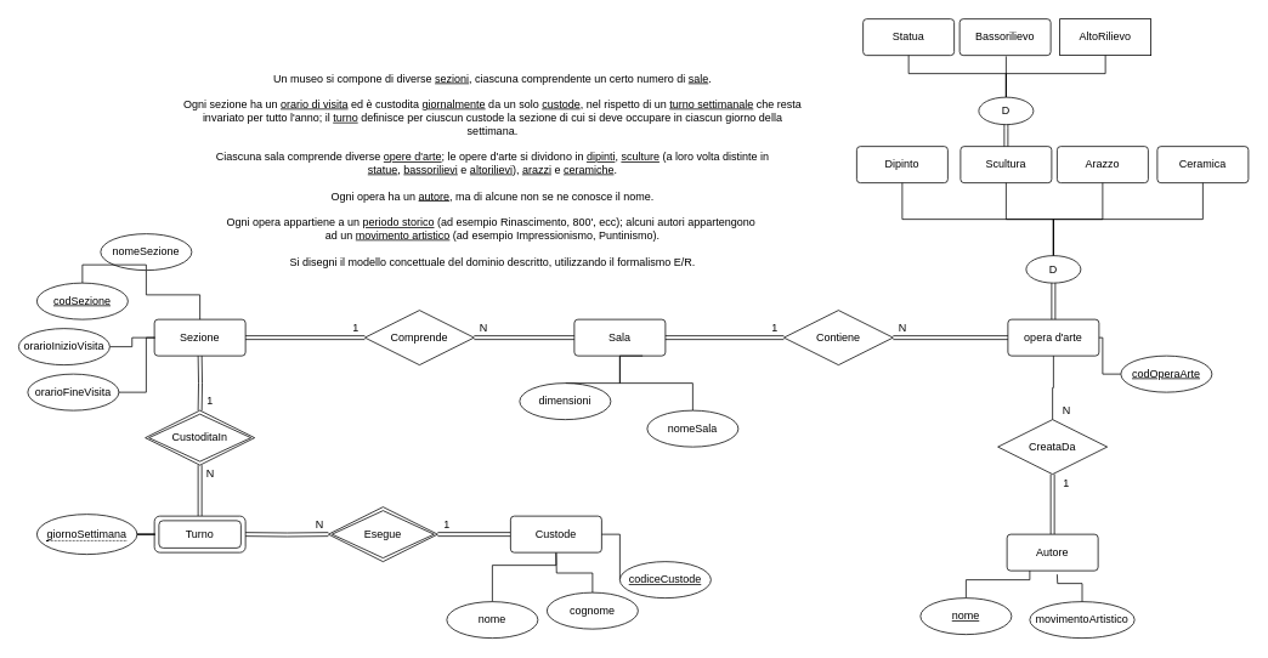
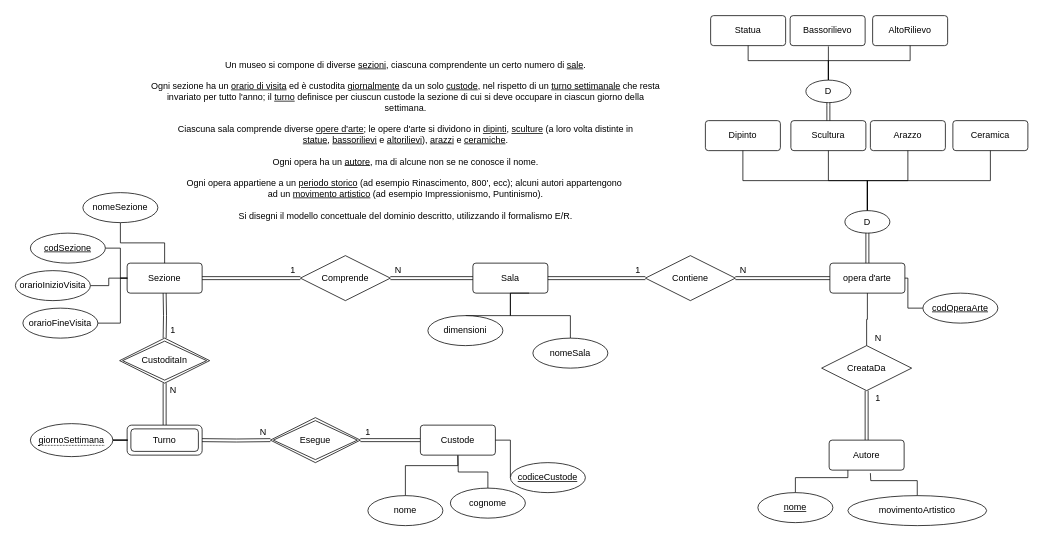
  <mxCell id="0" />
  <mxCell id="1" parent="0" />
  <mxCell id="2" value="Un museo si compone di diverse &lt;u&gt;sezioni&lt;/u&gt;, ciascuna comprendente un certo numero di &lt;u&gt;sale&lt;/u&gt;.&lt;br&gt;&lt;br&gt;Ogni sezione ha un &lt;u&gt;orario di visita&lt;/u&gt; ed è custodita &lt;u&gt;giornalmente&lt;/u&gt; da un solo &lt;u&gt;custode&lt;/u&gt;, nel rispetto di un &lt;u&gt;turno settimanale&lt;/u&gt; che resta&lt;br&gt;invariato per tutto l'anno; il &lt;u&gt;turno&lt;/u&gt; definisce per ciuscun custode la sezione di cui si deve occupare in ciascun giorno della&lt;br&gt;settimana.&lt;br&gt;&lt;br&gt;Ciascuna sala comprende diverse &lt;u&gt;opere d'arte&lt;/u&gt;; le opere d'arte si dividono in &lt;u&gt;dipinti&lt;/u&gt;, &lt;u&gt;sculture&lt;/u&gt; (a loro volta distinte in&lt;br&gt;&lt;u&gt;statue&lt;/u&gt;, &lt;u&gt;bassorilievi&lt;/u&gt; e &lt;u&gt;altorilievi&lt;/u&gt;), &lt;u&gt;arazzi&lt;/u&gt; e &lt;u&gt;ceramiche&lt;/u&gt;.&lt;br&gt;&lt;br&gt;Ogni opera ha un &lt;u&gt;autore&lt;/u&gt;, ma di alcune non se ne conosce il nome.&lt;br&gt;&lt;br&gt;Ogni opera appartiene a un &lt;u&gt;periodo storico&lt;/u&gt; (ad esempio Rinascimento, 800', ecc); alcuni autori appartengono&amp;nbsp;&lt;br&gt;ad un &lt;u&gt;movimento artistico&lt;/u&gt; (ad esempio Impressionismo, Puntinismo).&lt;br&gt;&lt;br&gt;Si disegni il modello concettuale del dominio descritto, utilizzando il formalismo E/R." style="text;html=1;align=center;verticalAlign=middle;resizable=0;points=[];autosize=1;" vertex="1" parent="1"><mxGeometry x="195" y="76" width="690" height="220" as="geometry" /></mxCell>
  <mxCell id="3" value="" style="group" vertex="1" connectable="0" parent="1"><mxGeometry x="940" y="20" width="430" height="370" as="geometry" /></mxCell>
  <mxCell id="4" value="opera d'arte" style="rounded=1;arcSize=10;whiteSpace=wrap;html=1;align=center;" vertex="1" parent="3"><mxGeometry x="166" y="330" width="100" height="40" as="geometry" /></mxCell>
  <mxCell id="5" value="Dipinto" style="rounded=1;arcSize=10;whiteSpace=wrap;html=1;align=center;" vertex="1" parent="3"><mxGeometry y="140" width="100" height="40" as="geometry" /></mxCell>
  <mxCell id="6" value="Scultura" style="rounded=1;arcSize=10;whiteSpace=wrap;html=1;align=center;" vertex="1" parent="3"><mxGeometry x="114" y="140" width="100" height="40" as="geometry" /></mxCell>
  <mxCell id="7" value="Arazzo" style="rounded=1;arcSize=10;whiteSpace=wrap;html=1;align=center;" vertex="1" parent="3"><mxGeometry x="220" y="140" width="100" height="40" as="geometry" /></mxCell>
  <mxCell id="8" value="Ceramica" style="rounded=1;arcSize=10;whiteSpace=wrap;html=1;align=center;" vertex="1" parent="3"><mxGeometry x="330" y="140" width="100" height="40" as="geometry" /></mxCell>
  <mxCell id="9" value="Statua" style="rounded=1;arcSize=10;whiteSpace=wrap;html=1;align=center;" vertex="1" parent="3"><mxGeometry x="7" width="100" height="40" as="geometry" /></mxCell>
  <mxCell id="10" value="Bassorilievo" style="rounded=1;arcSize=10;whiteSpace=wrap;html=1;align=center;" vertex="1" parent="3"><mxGeometry x="113" width="100" height="40" as="geometry" /></mxCell>
- <mxCell id="11" value="AltoRilievo" style="arcSize=10;whiteSpace=wrap;html=1;align=center;rounded=0;" vertex="1" parent="3"><mxGeometry x="223" width="100" height="40" as="geometry" /></mxCell>
+ <mxCell id="11" value="AltoRilievo" style="rounded=1;arcSize=10;whiteSpace=wrap;html=1;align=center;" vertex="1" parent="3"><mxGeometry x="223" width="100" height="40" as="geometry" /></mxCell>
  <mxCell id="12" style="edgeStyle=orthogonalEdgeStyle;rounded=0;orthogonalLoop=1;jettySize=auto;html=1;endArrow=none;endFill=0;" edge="1" parent="3" source="16" target="6"><mxGeometry relative="1" as="geometry" /></mxCell>
  <mxCell id="13" style="edgeStyle=orthogonalEdgeStyle;rounded=0;orthogonalLoop=1;jettySize=auto;html=1;endArrow=none;endFill=0;" edge="1" parent="3" source="16" target="7"><mxGeometry relative="1" as="geometry" /></mxCell>
  <mxCell id="14" style="edgeStyle=orthogonalEdgeStyle;rounded=0;orthogonalLoop=1;jettySize=auto;html=1;endArrow=none;endFill=0;exitX=0.5;exitY=0;exitDx=0;exitDy=0;" edge="1" parent="3" source="16" target="5"><mxGeometry relative="1" as="geometry" /></mxCell>
  <mxCell id="15" style="edgeStyle=orthogonalEdgeStyle;rounded=0;orthogonalLoop=1;jettySize=auto;html=1;entryX=0.5;entryY=1;entryDx=0;entryDy=0;endArrow=none;endFill=0;" edge="1" parent="3" source="16" target="8"><mxGeometry relative="1" as="geometry"><Array as="points"><mxPoint x="216" y="220" /><mxPoint x="380" y="220" /></Array></mxGeometry></mxCell>
  <mxCell id="16" value="D" style="ellipse;whiteSpace=wrap;html=1;align=center;" vertex="1" parent="3"><mxGeometry x="186" y="260" width="60" height="30" as="geometry" /></mxCell>
  <mxCell id="17" style="edgeStyle=orthogonalEdgeStyle;rounded=0;orthogonalLoop=1;jettySize=auto;html=1;endArrow=none;endFill=0;shape=link;" edge="1" parent="3" source="4" target="16"><mxGeometry relative="1" as="geometry" /></mxCell>
  <mxCell id="18" style="edgeStyle=orthogonalEdgeStyle;shape=link;rounded=0;orthogonalLoop=1;jettySize=auto;html=1;endArrow=none;endFill=0;" edge="1" parent="3" source="22" target="6"><mxGeometry relative="1" as="geometry" /></mxCell>
  <mxCell id="19" style="edgeStyle=orthogonalEdgeStyle;rounded=0;orthogonalLoop=1;jettySize=auto;html=1;endArrow=none;endFill=0;" edge="1" parent="3" source="22" target="9"><mxGeometry relative="1" as="geometry"><Array as="points"><mxPoint x="164" y="60" /><mxPoint x="57" y="60" /></Array></mxGeometry></mxCell>
  <mxCell id="20" style="edgeStyle=orthogonalEdgeStyle;rounded=0;orthogonalLoop=1;jettySize=auto;html=1;endArrow=none;endFill=0;" edge="1" parent="3" source="22"><mxGeometry relative="1" as="geometry"><mxPoint x="164" y="41" as="targetPoint" /><Array as="points"><mxPoint x="164" y="41" /></Array></mxGeometry></mxCell>
  <mxCell id="21" style="edgeStyle=orthogonalEdgeStyle;rounded=0;orthogonalLoop=1;jettySize=auto;html=1;entryX=0.5;entryY=1;entryDx=0;entryDy=0;endArrow=none;endFill=0;" edge="1" parent="3" source="22" target="11"><mxGeometry relative="1" as="geometry"><Array as="points"><mxPoint x="164" y="60" /><mxPoint x="273" y="60" /></Array></mxGeometry></mxCell>
  <mxCell id="22" value="D" style="ellipse;whiteSpace=wrap;html=1;align=center;" vertex="1" parent="3"><mxGeometry x="134" y="86" width="60" height="30" as="geometry" /></mxCell>
  <mxCell id="23" value="N" style="text;html=1;align=center;verticalAlign=middle;resizable=0;points=[];autosize=1;" vertex="1" parent="3"><mxGeometry x="40" y="330" width="20" height="20" as="geometry" /></mxCell>
  <mxCell id="24" value="Sezione" style="rounded=1;arcSize=10;whiteSpace=wrap;html=1;align=center;" vertex="1" parent="1"><mxGeometry x="169" y="350" width="100" height="40" as="geometry" /></mxCell>
  <mxCell id="25" style="edgeStyle=orthogonalEdgeStyle;rounded=0;orthogonalLoop=1;jettySize=auto;html=1;endArrow=none;endFill=0;" edge="1" parent="1" source="26" target="36"><mxGeometry relative="1" as="geometry" /></mxCell>
  <mxCell id="26" value="Sala" style="rounded=1;arcSize=10;whiteSpace=wrap;html=1;align=center;" vertex="1" parent="1"><mxGeometry x="630" y="350" width="100" height="40" as="geometry" /></mxCell>
  <mxCell id="27" style="edgeStyle=orthogonalEdgeStyle;rounded=0;orthogonalLoop=1;jettySize=auto;html=1;entryX=0;entryY=0.5;entryDx=0;entryDy=0;endArrow=none;endFill=0;shape=link;" edge="1" parent="1" source="29" target="26"><mxGeometry relative="1" as="geometry" /></mxCell>
  <mxCell id="28" style="edgeStyle=orthogonalEdgeStyle;rounded=0;orthogonalLoop=1;jettySize=auto;html=1;entryX=1;entryY=0.5;entryDx=0;entryDy=0;endArrow=none;endFill=0;shape=link;" edge="1" parent="1" source="29" target="24"><mxGeometry relative="1" as="geometry" /></mxCell>
  <mxCell id="29" value="Comprende" style="shape=rhombus;perimeter=rhombusPerimeter;whiteSpace=wrap;html=1;align=center;" vertex="1" parent="1"><mxGeometry x="400" y="340" width="120" height="60" as="geometry" /></mxCell>
  <mxCell id="30" value="N" style="text;html=1;align=center;verticalAlign=middle;resizable=0;points=[];autosize=1;" vertex="1" parent="1"><mxGeometry x="520" y="350" width="20" height="20" as="geometry" /></mxCell>
  <mxCell id="31" value="1" style="text;html=1;align=center;verticalAlign=middle;resizable=0;points=[];autosize=1;" vertex="1" parent="1"><mxGeometry x="380" y="350" width="20" height="20" as="geometry" /></mxCell>
  <mxCell id="32" style="edgeStyle=orthogonalEdgeStyle;rounded=0;orthogonalLoop=1;jettySize=auto;html=1;endArrow=none;endFill=0;" edge="1" parent="1" source="33" target="24"><mxGeometry relative="1" as="geometry" /></mxCell>
  <mxCell id="33" value="nomeSezione" style="ellipse;whiteSpace=wrap;html=1;align=center;" vertex="1" parent="1"><mxGeometry x="110" y="256" width="100" height="40" as="geometry" /></mxCell>
- <mxCell id="34" style="edgeStyle=orthogonalEdgeStyle;rounded=0;orthogonalLoop=1;jettySize=auto;html=1;endArrow=none;endFill=0;" edge="1" parent="1" source="35" target="33"><mxGeometry relative="1" as="geometry" /></mxCell>
+ <mxCell id="34" style="edgeStyle=orthogonalEdgeStyle;rounded=0;orthogonalLoop=1;jettySize=auto;html=1;endArrow=none;endFill=0;" edge="1" parent="1" source="35" target="24"><mxGeometry relative="1" as="geometry" /></mxCell>
  <mxCell id="35" value="codSezione" style="ellipse;whiteSpace=wrap;html=1;align=center;fontStyle=4;" vertex="1" parent="1"><mxGeometry x="40" y="310" width="100" height="40" as="geometry" /></mxCell>
  <mxCell id="36" value="nomeSala" style="ellipse;whiteSpace=wrap;html=1;align=center;" vertex="1" parent="1"><mxGeometry x="710" y="450" width="100" height="40" as="geometry" /></mxCell>
  <mxCell id="37" style="edgeStyle=orthogonalEdgeStyle;rounded=0;orthogonalLoop=1;jettySize=auto;html=1;endArrow=none;endFill=0;entryX=0.75;entryY=1;entryDx=0;entryDy=0;" edge="1" parent="1" source="38" target="26"><mxGeometry relative="1" as="geometry"><mxPoint x="700" y="400" as="targetPoint" /><Array as="points"><mxPoint x="680" y="420" /><mxPoint x="680" y="390" /></Array></mxGeometry></mxCell>
  <mxCell id="38" value="dimensioni" style="ellipse;whiteSpace=wrap;html=1;align=center;" vertex="1" parent="1"><mxGeometry x="570" y="420" width="100" height="40" as="geometry" /></mxCell>
  <mxCell id="39" style="edgeStyle=orthogonalEdgeStyle;rounded=0;orthogonalLoop=1;jettySize=auto;html=1;endArrow=none;endFill=0;shape=link;" edge="1" parent="1" target="24"><mxGeometry relative="1" as="geometry"><mxPoint x="219" y="450" as="sourcePoint" /></mxGeometry></mxCell>
  <mxCell id="40" style="edgeStyle=orthogonalEdgeStyle;rounded=0;orthogonalLoop=1;jettySize=auto;html=1;endArrow=none;endFill=0;shape=link;entryX=0.5;entryY=0;entryDx=0;entryDy=0;" edge="1" parent="1"><mxGeometry relative="1" as="geometry"><mxPoint x="219" y="510" as="sourcePoint" /><mxPoint x="219" y="566" as="targetPoint" /></mxGeometry></mxCell>
  <mxCell id="41" value="N" style="text;html=1;align=center;verticalAlign=middle;resizable=0;points=[];autosize=1;" vertex="1" parent="1"><mxGeometry x="220" y="510" width="20" height="20" as="geometry" /></mxCell>
  <mxCell id="42" value="1" style="text;html=1;align=center;verticalAlign=middle;resizable=0;points=[];autosize=1;" vertex="1" parent="1"><mxGeometry x="220" y="430" width="20" height="20" as="geometry" /></mxCell>
  <mxCell id="43" value="CustoditaIn" style="shape=rhombus;double=1;perimeter=rhombusPerimeter;whiteSpace=wrap;html=1;align=center;" vertex="1" parent="1"><mxGeometry x="159" y="450" width="120" height="60" as="geometry" /></mxCell>
  <mxCell id="44" style="edgeStyle=orthogonalEdgeStyle;rounded=0;orthogonalLoop=1;jettySize=auto;html=1;endArrow=none;endFill=0;" edge="1" parent="1" target="46"><mxGeometry relative="1" as="geometry"><mxPoint x="610" y="606" as="sourcePoint" /><mxPoint x="566.355" y="645.858" as="targetPoint" /><Array as="points"><mxPoint x="610" y="620" /><mxPoint x="540" y="620" /></Array></mxGeometry></mxCell>
  <mxCell id="45" style="edgeStyle=orthogonalEdgeStyle;rounded=0;orthogonalLoop=1;jettySize=auto;html=1;endArrow=none;endFill=0;" edge="1" parent="1" target="47"><mxGeometry relative="1" as="geometry"><mxPoint x="610" y="606" as="sourcePoint" /></mxGeometry></mxCell>
  <mxCell id="46" value="nome" style="ellipse;whiteSpace=wrap;html=1;align=center;" vertex="1" parent="1"><mxGeometry x="490" y="660" width="100" height="40" as="geometry" /></mxCell>
  <mxCell id="47" value="cognome" style="ellipse;whiteSpace=wrap;html=1;align=center;" vertex="1" parent="1"><mxGeometry x="600" y="650" width="100" height="40" as="geometry" /></mxCell>
  <mxCell id="48" value="Turno" style="shape=ext;margin=3;double=1;whiteSpace=wrap;html=1;align=center;rounded=1;" vertex="1" parent="1"><mxGeometry x="169" y="566" width="100" height="40" as="geometry" /></mxCell>
  <mxCell id="49" style="edgeStyle=orthogonalEdgeStyle;rounded=0;orthogonalLoop=1;jettySize=auto;html=1;endArrow=none;endFill=0;shape=link;" edge="1" parent="1" target="48"><mxGeometry relative="1" as="geometry"><mxPoint x="360" y="586" as="sourcePoint" /></mxGeometry></mxCell>
  <mxCell id="50" style="edgeStyle=orthogonalEdgeStyle;rounded=0;orthogonalLoop=1;jettySize=auto;html=1;endArrow=none;endFill=0;shape=link;" edge="1" parent="1"><mxGeometry relative="1" as="geometry"><mxPoint x="480" y="586" as="sourcePoint" /><mxPoint x="560" y="586" as="targetPoint" /></mxGeometry></mxCell>
  <mxCell id="51" value="N" style="text;html=1;align=center;verticalAlign=middle;resizable=0;points=[];autosize=1;" vertex="1" parent="1"><mxGeometry x="340" y="566" width="20" height="20" as="geometry" /></mxCell>
  <mxCell id="52" value="1" style="text;html=1;align=center;verticalAlign=middle;resizable=0;points=[];autosize=1;" vertex="1" parent="1"><mxGeometry x="480" y="566" width="20" height="20" as="geometry" /></mxCell>
  <mxCell id="53" value="Custode" style="rounded=1;arcSize=10;whiteSpace=wrap;html=1;align=center;" vertex="1" parent="1"><mxGeometry x="560" y="566" width="100" height="40" as="geometry" /></mxCell>
  <mxCell id="54" style="edgeStyle=orthogonalEdgeStyle;rounded=0;orthogonalLoop=1;jettySize=auto;html=1;entryX=1;entryY=0.5;entryDx=0;entryDy=0;endArrow=none;endFill=0;" edge="1" parent="1" source="55" target="53"><mxGeometry relative="1" as="geometry"><Array as="points"><mxPoint x="680" y="586" /></Array></mxGeometry></mxCell>
  <mxCell id="55" value="codiceCustode" style="ellipse;whiteSpace=wrap;html=1;align=center;fontStyle=4;" vertex="1" parent="1"><mxGeometry x="680" y="616" width="100" height="40" as="geometry" /></mxCell>
  <mxCell id="56" value="Esegue" style="shape=rhombus;double=1;perimeter=rhombusPerimeter;whiteSpace=wrap;html=1;align=center;" vertex="1" parent="1"><mxGeometry x="360" y="556" width="120" height="60" as="geometry" /></mxCell>
  <mxCell id="57" style="edgeStyle=orthogonalEdgeStyle;rounded=0;orthogonalLoop=1;jettySize=auto;html=1;entryX=0;entryY=0.5;entryDx=0;entryDy=0;endArrow=none;endFill=0;" edge="1" parent="1" source="58" target="24"><mxGeometry relative="1" as="geometry" /></mxCell>
  <mxCell id="58" value="orarioInizioVisita" style="ellipse;whiteSpace=wrap;html=1;align=center;" vertex="1" parent="1"><mxGeometry x="20" y="360" width="100" height="40" as="geometry" /></mxCell>
  <mxCell id="59" style="edgeStyle=orthogonalEdgeStyle;rounded=0;orthogonalLoop=1;jettySize=auto;html=1;endArrow=none;endFill=0;" edge="1" parent="1" source="60"><mxGeometry relative="1" as="geometry"><mxPoint x="170" y="370" as="targetPoint" /><Array as="points"><mxPoint x="160" y="430" /><mxPoint x="160" y="370" /></Array></mxGeometry></mxCell>
  <mxCell id="60" value="orarioFineVisita" style="ellipse;whiteSpace=wrap;html=1;align=center;" vertex="1" parent="1"><mxGeometry x="30" y="410" width="100" height="40" as="geometry" /></mxCell>
  <mxCell id="61" style="edgeStyle=orthogonalEdgeStyle;rounded=0;orthogonalLoop=1;jettySize=auto;html=1;entryX=0;entryY=0.5;entryDx=0;entryDy=0;endArrow=none;endFill=0;" edge="1" parent="1" source="62" target="48"><mxGeometry relative="1" as="geometry" /></mxCell>
  <mxCell id="62" value="&lt;span style=&quot;border-bottom: 1px dotted&quot;&gt;giornoSettimana&lt;/span&gt;" style="ellipse;whiteSpace=wrap;html=1;align=center;" vertex="1" parent="1"><mxGeometry x="40" y="564" width="110" height="44" as="geometry" /></mxCell>
  <mxCell id="63" style="edgeStyle=orthogonalEdgeStyle;rounded=0;orthogonalLoop=1;jettySize=auto;html=1;endArrow=none;endFill=0;shape=link;" edge="1" parent="1" source="65" target="4"><mxGeometry relative="1" as="geometry" /></mxCell>
  <mxCell id="64" style="edgeStyle=orthogonalEdgeStyle;rounded=0;orthogonalLoop=1;jettySize=auto;html=1;endArrow=none;endFill=0;shape=link;" edge="1" parent="1" source="65" target="26"><mxGeometry relative="1" as="geometry" /></mxCell>
  <mxCell id="65" value="Contiene" style="shape=rhombus;perimeter=rhombusPerimeter;whiteSpace=wrap;html=1;align=center;" vertex="1" parent="1"><mxGeometry x="860" y="340" width="120" height="60" as="geometry" /></mxCell>
  <mxCell id="66" value="1" style="text;html=1;align=center;verticalAlign=middle;resizable=0;points=[];autosize=1;" vertex="1" parent="1"><mxGeometry x="840" y="350" width="20" height="20" as="geometry" /></mxCell>
  <mxCell id="67" style="edgeStyle=orthogonalEdgeStyle;rounded=0;orthogonalLoop=1;jettySize=auto;html=1;entryX=1;entryY=0.5;entryDx=0;entryDy=0;endArrow=none;endFill=0;" edge="1" parent="1" source="68" target="4"><mxGeometry relative="1" as="geometry" /></mxCell>
  <mxCell id="68" value="codOperaArte" style="ellipse;whiteSpace=wrap;html=1;align=center;fontStyle=4;" vertex="1" parent="1"><mxGeometry x="1230" y="390" width="100" height="40" as="geometry" /></mxCell>
  <mxCell id="69" style="edgeStyle=orthogonalEdgeStyle;rounded=0;orthogonalLoop=1;jettySize=auto;html=1;endArrow=none;endFill=0;" edge="1" parent="1" source="70" target="4"><mxGeometry relative="1" as="geometry" /></mxCell>
  <mxCell id="70" value="CreataDa" style="shape=rhombus;perimeter=rhombusPerimeter;whiteSpace=wrap;html=1;align=center;" vertex="1" parent="1"><mxGeometry x="1095" y="460" width="120" height="60" as="geometry" /></mxCell>
  <mxCell id="71" style="edgeStyle=orthogonalEdgeStyle;rounded=0;orthogonalLoop=1;jettySize=auto;html=1;endArrow=none;endFill=0;shape=link;" edge="1" parent="1" source="72" target="70"><mxGeometry relative="1" as="geometry" /></mxCell>
  <mxCell id="72" value="Autore" style="rounded=1;arcSize=10;whiteSpace=wrap;html=1;align=center;" vertex="1" parent="1"><mxGeometry x="1105" y="586" width="100" height="40" as="geometry" /></mxCell>
  <mxCell id="73" value="1" style="text;html=1;align=center;verticalAlign=middle;resizable=0;points=[];autosize=1;" vertex="1" parent="1"><mxGeometry x="1160" y="520" width="20" height="20" as="geometry" /></mxCell>
  <mxCell id="74" value="N" style="text;html=1;align=center;verticalAlign=middle;resizable=0;points=[];autosize=1;" vertex="1" parent="1"><mxGeometry x="1160" y="440" width="20" height="20" as="geometry" /></mxCell>
  <mxCell id="75" style="edgeStyle=orthogonalEdgeStyle;rounded=0;orthogonalLoop=1;jettySize=auto;html=1;entryX=0.25;entryY=1;entryDx=0;entryDy=0;endArrow=none;endFill=0;" edge="1" parent="1" source="76" target="72"><mxGeometry relative="1" as="geometry" /></mxCell>
  <mxCell id="76" value="&lt;u&gt;nome&lt;/u&gt;" style="ellipse;whiteSpace=wrap;html=1;align=center;" vertex="1" parent="1"><mxGeometry x="1010" y="656" width="100" height="40" as="geometry" /></mxCell>
  <mxCell id="77" style="edgeStyle=orthogonalEdgeStyle;rounded=0;orthogonalLoop=1;jettySize=auto;html=1;endArrow=none;endFill=0;" edge="1" parent="1" source="78"><mxGeometry relative="1" as="geometry"><mxPoint x="1160" y="630" as="targetPoint" /></mxGeometry></mxCell>
- <mxCell id="78" value="movimentoArtistico" style="ellipse;whiteSpace=wrap;html=1;align=center;" vertex="1" parent="1"><mxGeometry x="1130" y="660" width="115" height="40" as="geometry" /></mxCell>
+ <mxCell id="78" value="movimentoArtistico" style="ellipse;whiteSpace=wrap;html=1;align=center;" vertex="1" parent="1"><mxGeometry x="1130" y="660" width="185" height="40" as="geometry" /></mxCell>
